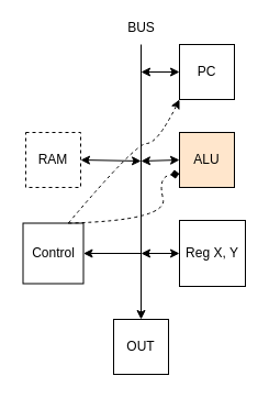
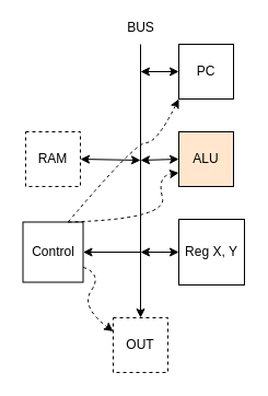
  <mxCell id="0" />
  <mxCell id="1" parent="0" />
  <mxCell id="2" value="PC" style="whiteSpace=wrap;html=1;aspect=fixed;" vertex="1" parent="1"><mxGeometry x="163" y="40" width="50" height="50" as="geometry" /></mxCell>
  <mxCell id="3" value="ALU" style="whiteSpace=wrap;html=1;aspect=fixed;fillColor=#ffe6cc;" vertex="1" parent="1"><mxGeometry x="163" y="120" width="50" height="50" as="geometry" /></mxCell>
  <mxCell id="4" value="&lt;div&gt;Reg X, Y&lt;br&gt;&lt;/div&gt;" style="whiteSpace=wrap;html=1;aspect=fixed;" vertex="1" parent="1"><mxGeometry x="163" y="200" width="60" height="60" as="geometry" /></mxCell>
  <mxCell id="5" value="RAM" style="whiteSpace=wrap;html=1;aspect=fixed;dashed=1;" vertex="1" parent="1"><mxGeometry x="23" y="120" width="50" height="50" as="geometry" /></mxCell>
- <mxCell id="6" value="OUT" style="whiteSpace=wrap;html=1;aspect=fixed;" vertex="1" parent="1"><mxGeometry x="103" y="290" width="50" height="50" as="geometry" /></mxCell>
+ <mxCell id="6" value="OUT" style="whiteSpace=wrap;html=1;aspect=fixed;dashed=1;" vertex="1" parent="1"><mxGeometry x="103" y="290" width="50" height="50" as="geometry" /></mxCell>
  <mxCell id="7" value="Control" style="whiteSpace=wrap;html=1;aspect=fixed;" vertex="1" parent="1"><mxGeometry x="20.5" y="202.5" width="55" height="55" as="geometry" /></mxCell>
  <mxCell id="8" value="" style="endArrow=classic;html=1;rounded=0;entryX=0.5;entryY=0;entryDx=0;entryDy=0;" edge="1" parent="1" target="6"><mxGeometry width="50" height="50" relative="1" as="geometry"><mxPoint x="128" y="40" as="sourcePoint" /><mxPoint x="143" y="200" as="targetPoint" /></mxGeometry></mxCell>
  <mxCell id="9" value="" style="endArrow=classic;startArrow=classic;html=1;rounded=0;exitX=0;exitY=0.5;exitDx=0;exitDy=0;" edge="1" parent="1" source="2"><mxGeometry width="50" height="50" relative="1" as="geometry"><mxPoint x="103" y="160" as="sourcePoint" /><mxPoint x="128" y="65" as="targetPoint" /></mxGeometry></mxCell>
  <mxCell id="10" value="BUS" style="text;html=1;strokeColor=none;fillColor=none;align=center;verticalAlign=middle;whiteSpace=wrap;rounded=0;" vertex="1" parent="1"><mxGeometry x="111" y="20" width="35" height="10" as="geometry" /></mxCell>
  <mxCell id="11" value="" style="endArrow=classic;startArrow=classic;html=1;rounded=0;exitX=1;exitY=0.5;exitDx=0;exitDy=0;" edge="1" parent="1" source="5"><mxGeometry width="50" height="50" relative="1" as="geometry"><mxPoint x="113" y="210" as="sourcePoint" /><mxPoint x="128" y="146" as="targetPoint" /></mxGeometry></mxCell>
  <mxCell id="12" value="" style="endArrow=classic;startArrow=classic;html=1;rounded=0;exitX=0;exitY=0.5;exitDx=0;exitDy=0;" edge="1" parent="1" source="3"><mxGeometry width="50" height="50" relative="1" as="geometry"><mxPoint x="113" y="210" as="sourcePoint" /><mxPoint x="128" y="146" as="targetPoint" /></mxGeometry></mxCell>
  <mxCell id="13" value="" style="endArrow=classic;startArrow=classic;html=1;rounded=0;entryX=0;entryY=0.5;entryDx=0;entryDy=0;" edge="1" parent="1" target="4"><mxGeometry width="50" height="50" relative="1" as="geometry"><mxPoint x="128" y="230" as="sourcePoint" /><mxPoint x="163" y="200" as="targetPoint" /></mxGeometry></mxCell>
  <mxCell id="14" value="" style="endArrow=classic;html=1;rounded=0;entryX=1;entryY=0.5;entryDx=0;entryDy=0;" edge="1" parent="1" target="7"><mxGeometry width="50" height="50" relative="1" as="geometry"><mxPoint x="128" y="230" as="sourcePoint" /><mxPoint x="163" y="160" as="targetPoint" /></mxGeometry></mxCell>
- <mxCell id="16" value="" style="curved=1;endArrow=diamond;html=1;rounded=0;dashed=1;exitX=0.75;exitY=0;exitDx=0;exitDy=0;entryX=0;entryY=0.75;entryDx=0;entryDy=0;" edge="1" parent="1" source="7" target="3"><mxGeometry width="50" height="50" relative="1" as="geometry"><mxPoint x="143" y="210" as="sourcePoint" /><mxPoint x="193" y="160" as="targetPoint" /><Array as="points"><mxPoint x="153" y="200" /><mxPoint x="143" y="160" /></Array></mxGeometry></mxCell>
+ <mxCell id="15" value="" style="curved=1;endArrow=classic;html=1;rounded=0;exitX=1;exitY=0.75;exitDx=0;exitDy=0;entryX=0;entryY=0.25;entryDx=0;entryDy=0;dashed=1;" edge="1" parent="1" source="7" target="6"><mxGeometry width="50" height="50" relative="1" as="geometry"><mxPoint x="123" y="210" as="sourcePoint" /><mxPoint x="173" y="160" as="targetPoint" /><Array as="points"><mxPoint x="93" y="250" /><mxPoint x="73" y="280" /></Array></mxGeometry></mxCell>
+ <mxCell id="16" value="" style="curved=1;endArrow=classic;html=1;rounded=0;dashed=1;exitX=0.75;exitY=0;exitDx=0;exitDy=0;entryX=0;entryY=0.75;entryDx=0;entryDy=0;" edge="1" parent="1" source="7" target="3"><mxGeometry width="50" height="50" relative="1" as="geometry"><mxPoint x="143" y="210" as="sourcePoint" /><mxPoint x="193" y="160" as="targetPoint" /><Array as="points"><mxPoint x="153" y="200" /><mxPoint x="143" y="160" /></Array></mxGeometry></mxCell>
  <mxCell id="17" value="" style="curved=1;endArrow=classic;html=1;rounded=0;dashed=1;exitX=0.75;exitY=0;exitDx=0;exitDy=0;entryX=0;entryY=1;entryDx=0;entryDy=0;" edge="1" parent="1" source="7" target="2"><mxGeometry width="50" height="50" relative="1" as="geometry"><mxPoint x="143" y="210" as="sourcePoint" /><mxPoint x="193" y="160" as="targetPoint" /><Array as="points"><mxPoint x="123" y="130" /><mxPoint x="143" y="130" /></Array></mxGeometry></mxCell>
